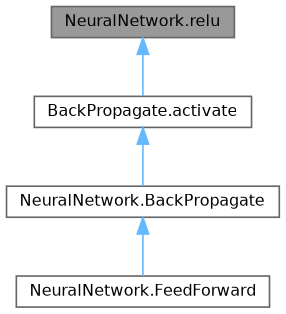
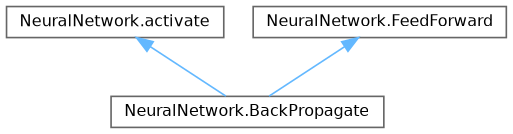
  digraph {
    rankdir=TB
    node [color=grey40 fillcolor=white fontname=Helvetica fontsize=10 shape=box style=filled]
    edge [color=steelblue1 dir=back fontname=Helvetica fontsize=10 labelfontname=Helvetica labelfontsize=10 style=solid]
-   n1 [color=gray40 fillcolor=grey60 fontcolor=black height=0.2 label="NeuralNetwork.relu" width=0.4]
-   n2 [height=0.2 label="BackPropagate.activate" width=0.4]
+   n2 [height=0.2 label="NeuralNetwork.activate" width=0.4]
    n3 [height=0.2 label="NeuralNetwork.BackPropagate" width=0.4]
    n4 [height=0.2 label="NeuralNetwork.FeedForward" width=0.4]
-   n1 -> n2
    n2 -> n3
-   n3 -> n4
+   n4 -> n3
  }
